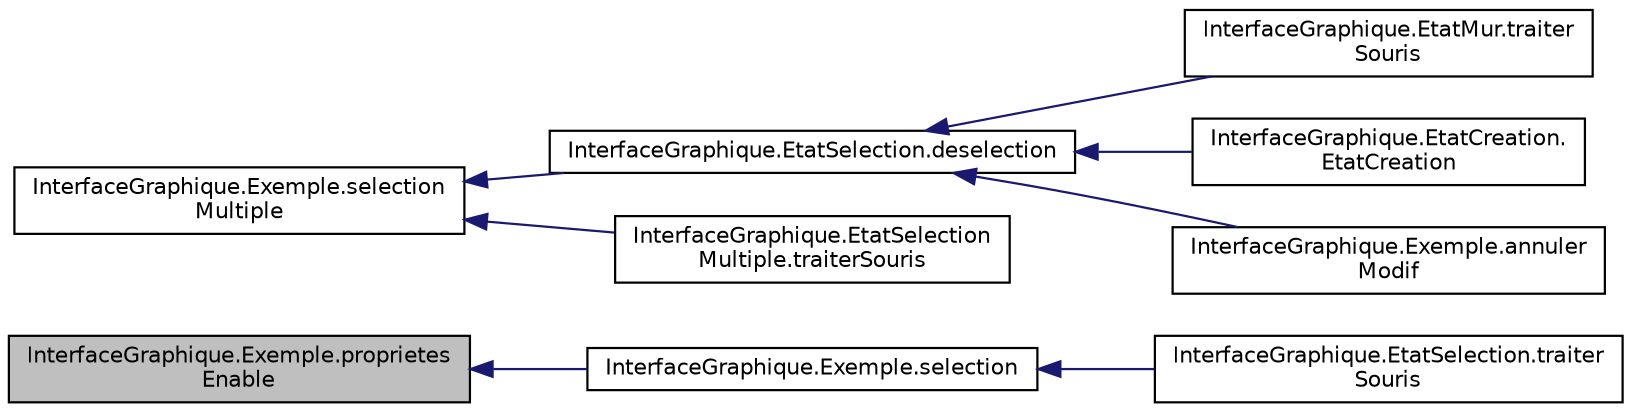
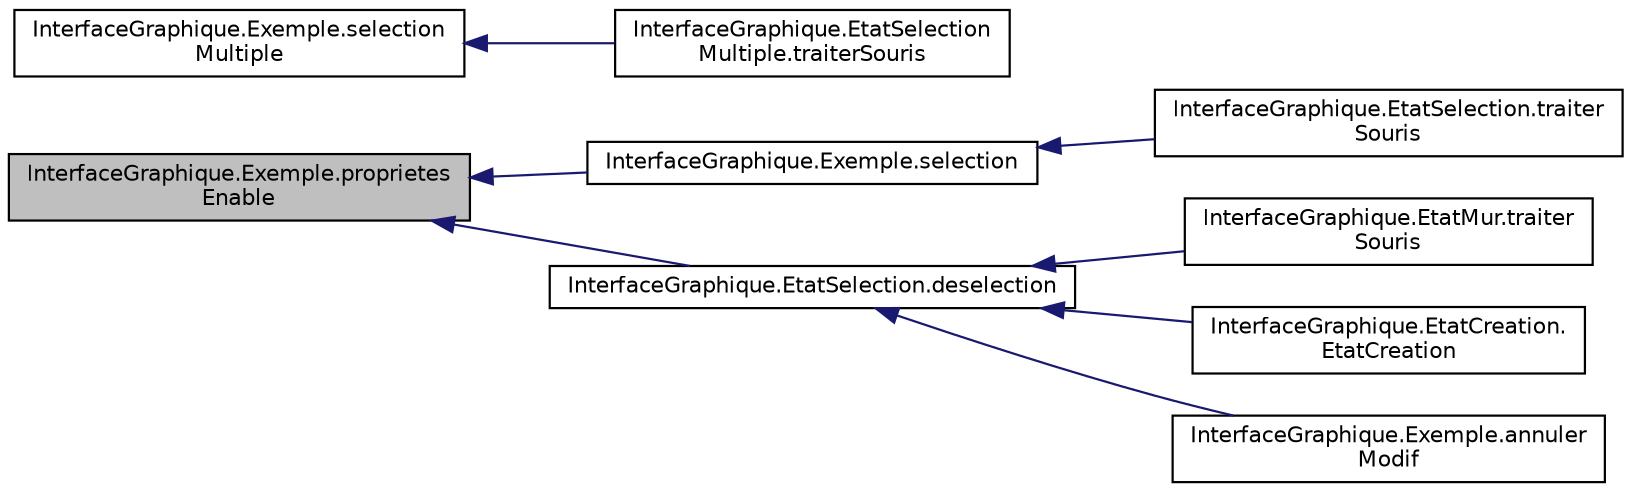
  digraph {
    rankdir=LR
    node [color=black fillcolor=white fontname=Helvetica fontsize=10 shape=record style=filled]
    edge [color=midnightblue dir=back fontname=Helvetica fontsize=10 labelfontname=Helvetica labelfontsize=10 style=solid]
    n1 [fillcolor=grey75 fontcolor=black height=0.2 label="InterfaceGraphique.Exemple.proprietes\lEnable" width=0.4]
    n2 [height=0.2 label="InterfaceGraphique.Exemple.selection" width=0.4]
    n3 [height=0.2 label="InterfaceGraphique.EtatSelection.deselection" width=0.4]
    n4 [height=0.2 label="InterfaceGraphique.EtatSelection.traiter\lSouris" width=0.4]
    n5 [height=0.2 label="InterfaceGraphique.Exemple.selection\lMultiple" width=0.4]
    n6 [height=0.2 label="InterfaceGraphique.EtatSelection\lMultiple.traiterSouris" width=0.4]
    n7 [height=0.2 label="InterfaceGraphique.EtatMur.traiter\lSouris" width=0.4]
    n8 [height=0.2 label="InterfaceGraphique.EtatCreation.\lEtatCreation" width=0.4]
    n9 [height=0.2 label="InterfaceGraphique.Exemple.annuler\lModif" width=0.4]
    n1 -> n2
-   n5 -> n3
+   n1 -> n3
    n2 -> n4
    n3 -> n7
    n3 -> n8
    n3 -> n9
    n5 -> n6
  }
